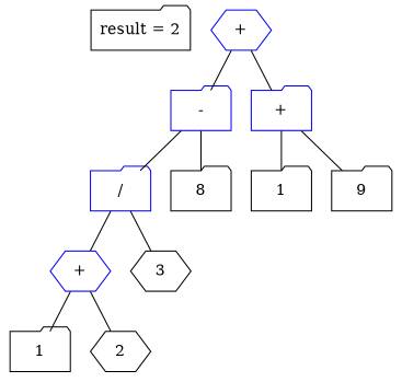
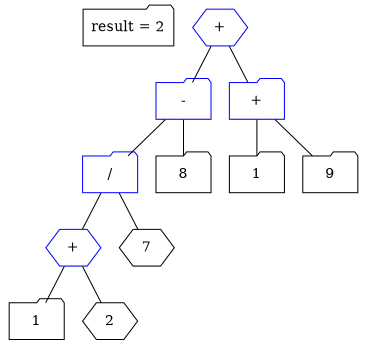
  graph {
    node [shape=folder]
    n1 [label="result = 2"]
    n2 [color=blue label="+" shape=hexagon]
    n3 [color=blue label="-"]
    n4 [color=blue label="+"]
    n5 [color=blue label="/"]
    n6 [label=8]
    n7 [label=1]
    n8 [label=9]
    n9 [color=blue label="+" shape=hexagon]
-   n10 [label=3 shape=hexagon]
+   n10 [label=7 shape=hexagon]
    n11 [label=1]
    n12 [label=2 shape=hexagon]
    n2 -- n3
    n2 -- n4
    n3 -- n5
    n3 -- n6
    n4 -- n7
    n4 -- n8
    n5 -- n9
    n5 -- n10
    n9 -- n11
    n9 -- n12
  }
